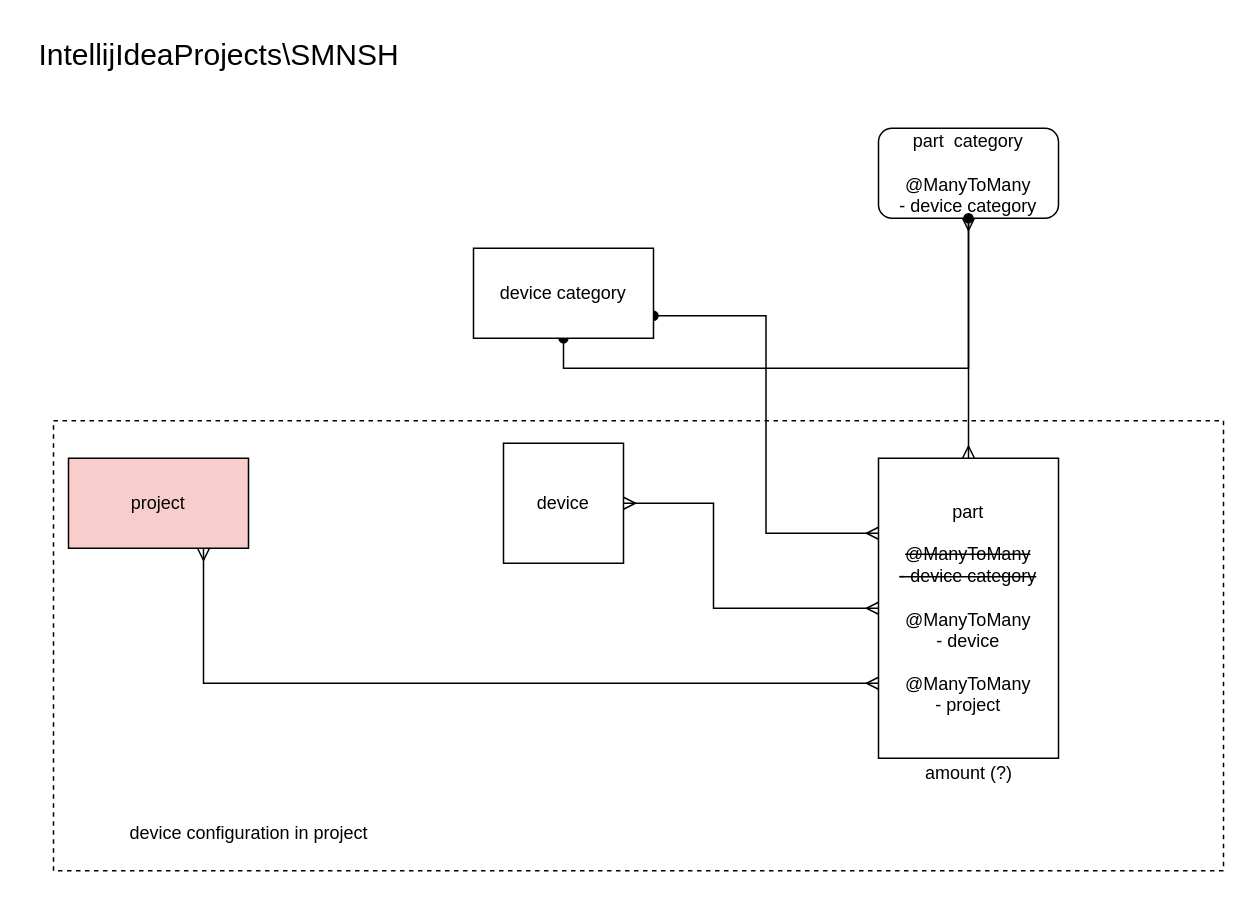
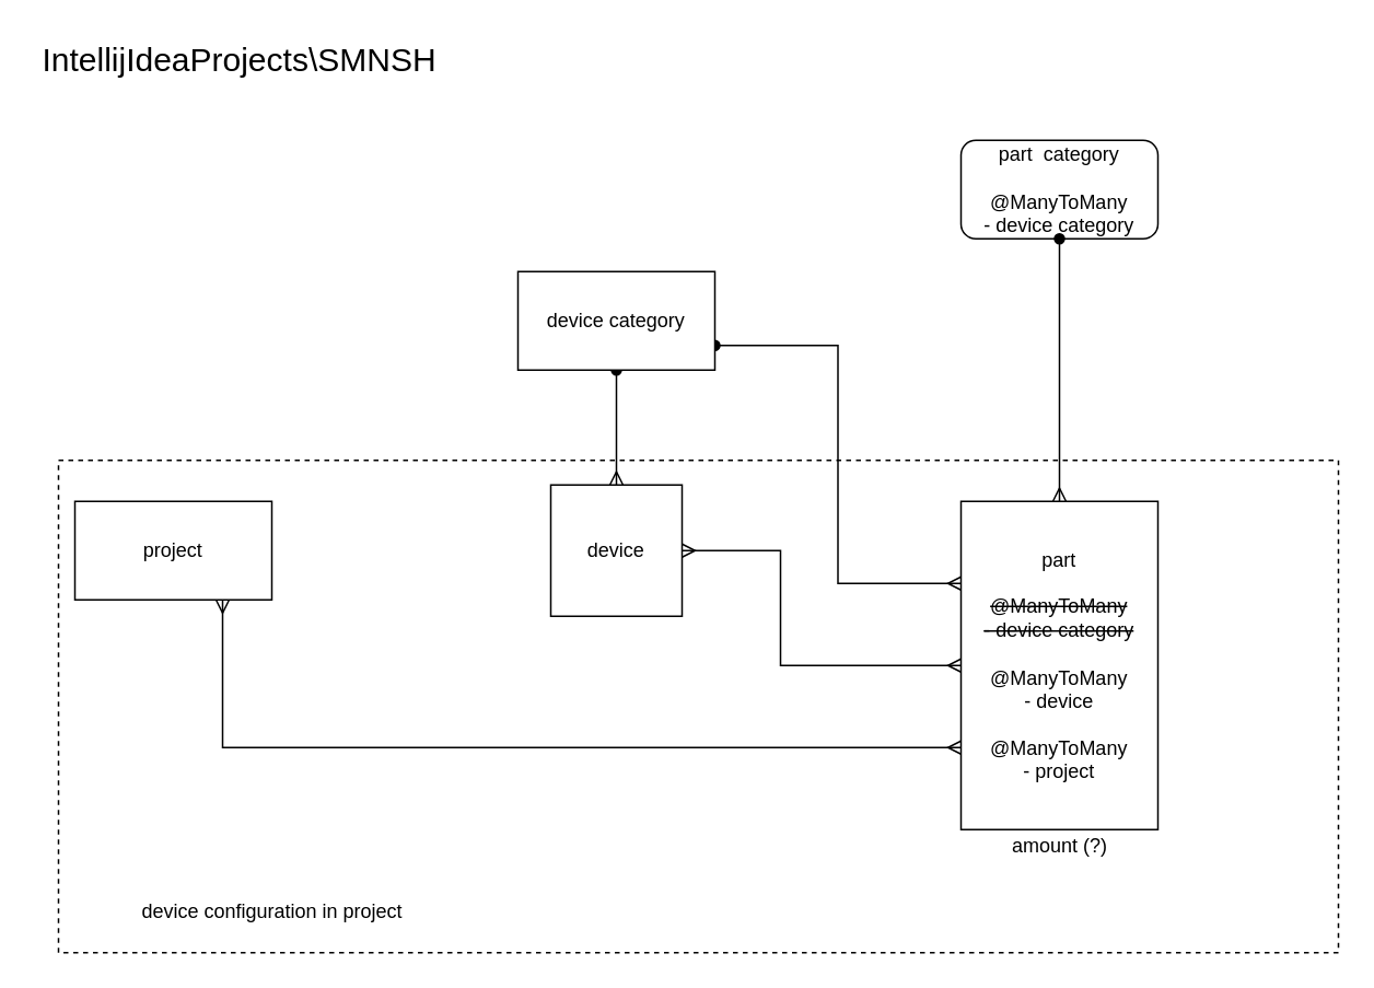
  <mxCell id="0" />
  <mxCell id="1" parent="0" />
  <mxCell id="2" value="" style="rounded=0;whiteSpace=wrap;html=1;fillColor=none;dashed=1;" vertex="1" parent="1"><mxGeometry x="35" y="280" width="780" height="300" as="geometry" /></mxCell>
  <mxCell id="3" style="edgeStyle=orthogonalEdgeStyle;rounded=0;orthogonalLoop=1;jettySize=auto;html=1;exitX=0.75;exitY=1;exitDx=0;exitDy=0;entryX=0;entryY=0.75;entryDx=0;entryDy=0;startArrow=ERmany;startFill=0;endArrow=ERmany;endFill=0;" edge="1" parent="1" source="4" target="10"><mxGeometry relative="1" as="geometry" /></mxCell>
- <mxCell id="4" value="project" style="rounded=0;whiteSpace=wrap;html=1;fillColor=#f8cecc;" vertex="1" parent="1"><mxGeometry x="45" y="305" width="120" height="60" as="geometry" /></mxCell>
+ <mxCell id="4" value="project" style="rounded=0;whiteSpace=wrap;html=1;" vertex="1" parent="1"><mxGeometry x="45" y="305" width="120" height="60" as="geometry" /></mxCell>
  <mxCell id="5" style="edgeStyle=orthogonalEdgeStyle;rounded=0;orthogonalLoop=1;jettySize=auto;html=1;exitX=1;exitY=0.5;exitDx=0;exitDy=0;startArrow=ERmany;startFill=0;endArrow=ERmany;endFill=0;" edge="1" parent="1" source="6" target="10"><mxGeometry relative="1" as="geometry"><Array as="points"><mxPoint x="475" y="335" /><mxPoint x="475" y="405" /></Array></mxGeometry></mxCell>
  <mxCell id="6" value="device" style="whiteSpace=wrap;html=1;aspect=fixed;" vertex="1" parent="1"><mxGeometry x="335" y="295" width="80" height="80" as="geometry" /></mxCell>
- <mxCell id="7" style="edgeStyle=orthogonalEdgeStyle;rounded=0;orthogonalLoop=1;jettySize=auto;html=1;exitX=0.5;exitY=1;exitDx=0;exitDy=0;startArrow=oval;startFill=1;endArrow=ERmany;endFill=0;" edge="1" parent="1" source="9" target="14"><mxGeometry relative="1" as="geometry" /></mxCell>
+ <mxCell id="7" style="edgeStyle=orthogonalEdgeStyle;rounded=0;orthogonalLoop=1;jettySize=auto;html=1;exitX=0.5;exitY=1;exitDx=0;exitDy=0;entryX=0.5;entryY=0;entryDx=0;entryDy=0;startArrow=oval;startFill=1;endArrow=ERmany;endFill=0;" edge="1" parent="1" source="9" target="6"><mxGeometry relative="1" as="geometry" /></mxCell>
  <mxCell id="8" style="edgeStyle=orthogonalEdgeStyle;rounded=0;orthogonalLoop=1;jettySize=auto;html=1;exitX=1;exitY=0.75;exitDx=0;exitDy=0;entryX=0;entryY=0.25;entryDx=0;entryDy=0;startArrow=oval;startFill=1;endArrow=ERmany;endFill=0;" edge="1" parent="1" source="9" target="10"><mxGeometry relative="1" as="geometry" /></mxCell>
  <mxCell id="9" value="device category" style="rounded=0;whiteSpace=wrap;html=1;" vertex="1" parent="1"><mxGeometry x="315" y="165" width="120" height="60" as="geometry" /></mxCell>
  <mxCell id="10" value="part&lt;br&gt;&lt;br&gt;&lt;strike&gt;@ManyToMany&lt;br&gt;- device category&lt;/strike&gt;&lt;br&gt;&lt;br&gt;@ManyToMany&lt;br&gt;- device&lt;br&gt;&lt;br&gt;@ManyToMany&lt;br&gt;- project" style="rounded=0;whiteSpace=wrap;html=1;" vertex="1" parent="1"><mxGeometry x="585" y="305" width="120" height="200" as="geometry" /></mxCell>
  <mxCell id="11" value="device configuration in project" style="text;html=1;align=center;verticalAlign=middle;resizable=0;points=[];autosize=1;strokeColor=none;" vertex="1" parent="1"><mxGeometry x="75" y="545" width="180" height="20" as="geometry" /></mxCell>
  <mxCell id="12" value="amount (?)" style="text;html=1;align=center;verticalAlign=middle;resizable=0;points=[];autosize=1;strokeColor=none;" vertex="1" parent="1"><mxGeometry x="605" y="505" width="80" height="20" as="geometry" /></mxCell>
  <mxCell id="13" style="edgeStyle=orthogonalEdgeStyle;rounded=0;orthogonalLoop=1;jettySize=auto;html=1;exitX=0.5;exitY=1;exitDx=0;exitDy=0;entryX=0.5;entryY=0;entryDx=0;entryDy=0;startArrow=oval;startFill=1;endArrow=ERmany;endFill=0;" edge="1" parent="1" source="14" target="10"><mxGeometry relative="1" as="geometry" /></mxCell>
  <mxCell id="14" value="part&amp;nbsp; category&lt;br&gt;&lt;br&gt;@ManyToMany&lt;br&gt;- device category" style="whiteSpace=wrap;html=1;fillColor=none;rounded=1;" vertex="1" parent="1"><mxGeometry x="585" y="85" width="120" height="60" as="geometry" /></mxCell>
  <mxCell id="15" value="IntellijIdeaProjects\SMNSH" style="text;html=1;align=center;verticalAlign=middle;resizable=0;points=[];autosize=1;strokeColor=none;fontSize=20;" vertex="1" parent="1"><mxGeometry x="20" y="20" width="250" height="30" as="geometry" /></mxCell>
